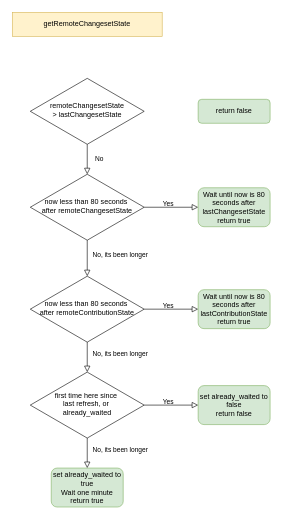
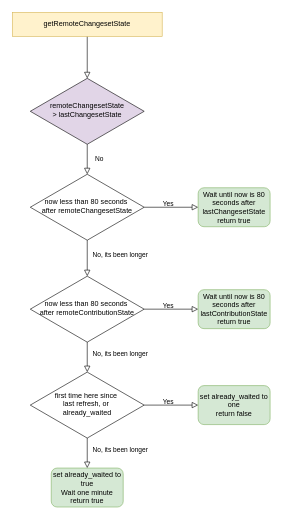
  <mxCell id="0" />
  <mxCell id="1" parent="0" />
+ <mxCell id="2" value="" style="rounded=0;html=1;jettySize=auto;orthogonalLoop=1;fontSize=11;endArrow=block;endFill=0;endSize=8;strokeWidth=1;shadow=0;labelBackgroundColor=none;edgeStyle=orthogonalEdgeStyle;" parent="1" source="3" target="5" edge="1"><mxGeometry relative="1" as="geometry" /></mxCell>
  <mxCell id="3" value="getRemoteChangesetState" style="whiteSpace=wrap;html=1;fontSize=12;glass=0;strokeWidth=1;shadow=0;fillColor=#fff2cc;strokeColor=#d6b656;rounded=0;" parent="1" vertex="1"><mxGeometry x="20" y="20" width="250" height="40" as="geometry" /></mxCell>
  <mxCell id="4" value="No" style="rounded=0;html=1;jettySize=auto;orthogonalLoop=1;fontSize=11;endArrow=block;endFill=0;endSize=8;strokeWidth=1;shadow=0;labelBackgroundColor=none;edgeStyle=orthogonalEdgeStyle;entryX=0.5;entryY=0;entryDx=0;entryDy=0;" parent="1" source="5" target="7" edge="1"><mxGeometry y="20" relative="1" as="geometry"><mxPoint as="offset" /><mxPoint x="145" y="310" as="targetPoint" /></mxGeometry></mxCell>
- <mxCell id="5" value="&lt;div&gt;remoteChangesetState&lt;/div&gt;&lt;div&gt;&amp;gt; lastChangesetState&lt;/div&gt;" style="rhombus;whiteSpace=wrap;html=1;shadow=0;fontFamily=Helvetica;fontSize=12;align=center;strokeWidth=1;spacing=6;spacingTop=-4;" parent="1" vertex="1"><mxGeometry x="50" y="130" width="190" height="110" as="geometry" /></mxCell>
- <mxCell id="6" value="return false" style="rounded=1;whiteSpace=wrap;html=1;fontSize=12;glass=0;strokeWidth=1;shadow=0;fillColor=#d5e8d4;strokeColor=#82b366;" parent="1" vertex="1"><mxGeometry x="330" y="165" width="120" height="40" as="geometry" /></mxCell>
+ <mxCell id="5" value="&lt;div&gt;remoteChangesetState&lt;/div&gt;&lt;div&gt;&amp;gt; lastChangesetState&lt;/div&gt;" style="rhombus;whiteSpace=wrap;html=1;shadow=0;fontFamily=Helvetica;fontSize=12;align=center;strokeWidth=1;spacing=6;spacingTop=-4;fillColor=#e1d5e7;" parent="1" vertex="1"><mxGeometry x="50" y="130" width="190" height="110" as="geometry" /></mxCell>
  <mxCell id="7" value="&lt;div&gt;now less than 80 seconds&amp;nbsp;&lt;/div&gt;&lt;div&gt;after remoteChangesetState&lt;/div&gt;" style="rhombus;whiteSpace=wrap;html=1;shadow=0;fontFamily=Helvetica;fontSize=12;align=center;strokeWidth=1;spacing=6;spacingTop=-4;" vertex="1" parent="1"><mxGeometry x="50" y="290" width="190" height="110" as="geometry" /></mxCell>
  <mxCell id="8" value="Yes" style="edgeStyle=orthogonalEdgeStyle;rounded=0;html=1;jettySize=auto;orthogonalLoop=1;fontSize=11;endArrow=block;endFill=0;endSize=8;strokeWidth=1;shadow=0;labelBackgroundColor=none;exitX=1;exitY=0.5;exitDx=0;exitDy=0;entryX=0;entryY=0.5;entryDx=0;entryDy=0;" edge="1" parent="1" source="7" target="9"><mxGeometry x="-0.111" y="5" relative="1" as="geometry"><mxPoint as="offset" /><mxPoint x="290" y="344.66" as="sourcePoint" /><mxPoint x="330" y="345" as="targetPoint" /></mxGeometry></mxCell>
  <mxCell id="9" value="&lt;div&gt;Wait until now is 80 seconds after lastChangesetState&lt;/div&gt;&lt;div&gt;return true&lt;/div&gt;" style="rounded=1;whiteSpace=wrap;html=1;fontSize=12;glass=0;strokeWidth=1;shadow=0;fillColor=#d5e8d4;strokeColor=#82b366;" vertex="1" parent="1"><mxGeometry x="330" y="312.5" width="120" height="65" as="geometry" /></mxCell>
  <mxCell id="10" value="No, its been longer" style="rounded=0;html=1;jettySize=auto;orthogonalLoop=1;fontSize=11;endArrow=block;endFill=0;endSize=8;strokeWidth=1;shadow=0;labelBackgroundColor=none;edgeStyle=orthogonalEdgeStyle;exitX=0.5;exitY=1;exitDx=0;exitDy=0;" edge="1" parent="1" source="7" target="11"><mxGeometry x="0.011" y="55" relative="1" as="geometry"><mxPoint y="-6" as="offset" /><mxPoint x="144.66" y="420" as="sourcePoint" /><mxPoint x="145" y="450" as="targetPoint" /></mxGeometry></mxCell>
  <mxCell id="11" value="&lt;div&gt;now less than 80 seconds&amp;nbsp;&lt;/div&gt;&lt;div&gt;after remoteContributionState&lt;/div&gt;" style="rhombus;whiteSpace=wrap;html=1;shadow=0;fontFamily=Helvetica;fontSize=12;align=center;strokeWidth=1;spacing=6;spacingTop=-4;" vertex="1" parent="1"><mxGeometry x="50" y="460" width="190" height="110" as="geometry" /></mxCell>
  <mxCell id="12" value="Yes" style="edgeStyle=orthogonalEdgeStyle;rounded=0;html=1;jettySize=auto;orthogonalLoop=1;fontSize=11;endArrow=block;endFill=0;endSize=8;strokeWidth=1;shadow=0;labelBackgroundColor=none;exitX=1;exitY=0.5;exitDx=0;exitDy=0;entryX=0;entryY=0.5;entryDx=0;entryDy=0;" edge="1" parent="1" source="11" target="13"><mxGeometry x="-0.111" y="5" relative="1" as="geometry"><mxPoint as="offset" /><mxPoint x="280" y="514.66" as="sourcePoint" /><mxPoint x="330" y="515" as="targetPoint" /></mxGeometry></mxCell>
  <mxCell id="13" value="&lt;div&gt;Wait until now is 80 seconds after lastContributionState&lt;/div&gt;&lt;div&gt;return true&lt;/div&gt;" style="rounded=1;whiteSpace=wrap;html=1;fontSize=12;glass=0;strokeWidth=1;shadow=0;fillColor=#d5e8d4;strokeColor=#82b366;" vertex="1" parent="1"><mxGeometry x="330" y="482.5" width="120" height="65" as="geometry" /></mxCell>
  <mxCell id="14" value="No, its been longer" style="rounded=0;html=1;jettySize=auto;orthogonalLoop=1;fontSize=11;endArrow=block;endFill=0;endSize=8;strokeWidth=1;shadow=0;labelBackgroundColor=none;edgeStyle=orthogonalEdgeStyle;exitX=0.5;exitY=1;exitDx=0;exitDy=0;entryX=0.5;entryY=0;entryDx=0;entryDy=0;" edge="1" parent="1" source="11" target="16"><mxGeometry x="0.011" y="55" relative="1" as="geometry"><mxPoint y="-6" as="offset" /><mxPoint x="144.66" y="590" as="sourcePoint" /><mxPoint x="145" y="630" as="targetPoint" /></mxGeometry></mxCell>
  <mxCell id="15" value="&lt;div&gt;set already_waited to true&lt;/div&gt;&lt;div&gt;Wait one minute return true&lt;/div&gt;" style="rounded=1;whiteSpace=wrap;html=1;fontSize=12;glass=0;strokeWidth=1;shadow=0;fillColor=#d5e8d4;strokeColor=#82b366;" vertex="1" parent="1"><mxGeometry x="85" y="780" width="120" height="65" as="geometry" /></mxCell>
  <mxCell id="16" value="&lt;div&gt;first time here since&amp;nbsp;&lt;/div&gt;&lt;div&gt;last refresh, or&amp;nbsp;&lt;/div&gt;&lt;div&gt;already_waited&lt;/div&gt;" style="rhombus;whiteSpace=wrap;html=1;shadow=0;fontFamily=Helvetica;fontSize=12;align=center;strokeWidth=1;spacing=6;spacingTop=-4;" vertex="1" parent="1"><mxGeometry x="50" y="620" width="190" height="110" as="geometry" /></mxCell>
  <mxCell id="17" value="Yes" style="edgeStyle=orthogonalEdgeStyle;rounded=0;html=1;jettySize=auto;orthogonalLoop=1;fontSize=11;endArrow=block;endFill=0;endSize=8;strokeWidth=1;shadow=0;labelBackgroundColor=none;exitX=1;exitY=0.5;exitDx=0;exitDy=0;entryX=0;entryY=0.5;entryDx=0;entryDy=0;" edge="1" parent="1" source="16" target="18"><mxGeometry x="-0.111" y="5" relative="1" as="geometry"><mxPoint as="offset" /><mxPoint x="270" y="674.66" as="sourcePoint" /><mxPoint x="330" y="675" as="targetPoint" /></mxGeometry></mxCell>
- <mxCell id="18" value="&lt;div&gt;set already_waited to false&lt;/div&gt;&lt;div&gt;return false&lt;/div&gt;" style="rounded=1;whiteSpace=wrap;html=1;fontSize=12;glass=0;strokeWidth=1;shadow=0;fillColor=#d5e8d4;strokeColor=#82b366;" vertex="1" parent="1"><mxGeometry x="330" y="642.5" width="120" height="65" as="geometry" /></mxCell>
+ <mxCell id="18" value="&lt;div&gt;set already_waited to one&lt;/div&gt;&lt;div&gt;return false&lt;/div&gt;" style="rounded=1;whiteSpace=wrap;html=1;fontSize=12;glass=0;strokeWidth=1;shadow=0;fillColor=#d5e8d4;strokeColor=#82b366;" vertex="1" parent="1"><mxGeometry x="330" y="642.5" width="120" height="65" as="geometry" /></mxCell>
  <mxCell id="19" value="No, its been longer" style="rounded=0;html=1;jettySize=auto;orthogonalLoop=1;fontSize=11;endArrow=block;endFill=0;endSize=8;strokeWidth=1;shadow=0;labelBackgroundColor=none;edgeStyle=orthogonalEdgeStyle;exitX=0.5;exitY=1;exitDx=0;exitDy=0;" edge="1" parent="1" source="16" target="15"><mxGeometry x="0.011" y="55" relative="1" as="geometry"><mxPoint y="-6" as="offset" /><mxPoint x="190" y="760" as="sourcePoint" /><mxPoint x="145" y="790" as="targetPoint" /></mxGeometry></mxCell>
